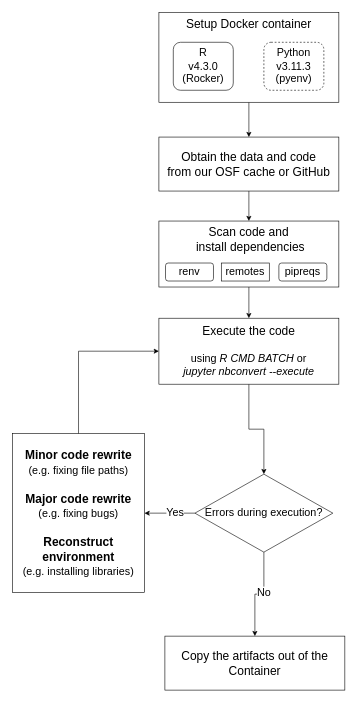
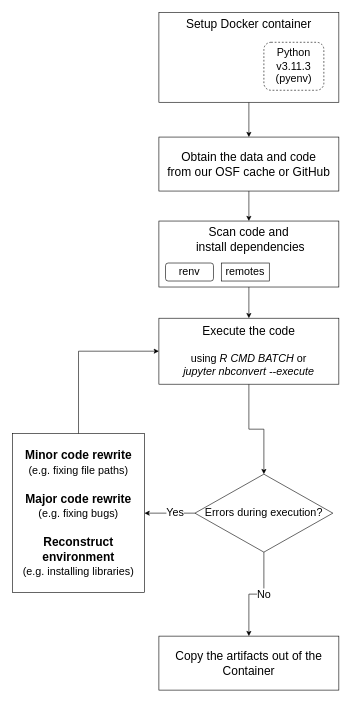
  <mxCell id="0" />
  <mxCell id="1" parent="0" />
  <mxCell id="2" value="" style="edgeStyle=orthogonalEdgeStyle;rounded=0;orthogonalLoop=1;jettySize=auto;html=1;" parent="1" source="23" target="6" edge="1"><mxGeometry relative="1" as="geometry" /></mxCell>
  <mxCell id="3" style="edgeStyle=orthogonalEdgeStyle;rounded=0;orthogonalLoop=1;jettySize=auto;html=1;exitX=0.5;exitY=1;exitDx=0;exitDy=0;" parent="1" source="17" target="8" edge="1"><mxGeometry relative="1" as="geometry" /></mxCell>
  <mxCell id="4" style="edgeStyle=orthogonalEdgeStyle;rounded=0;orthogonalLoop=1;jettySize=auto;html=1;entryX=0;entryY=0.5;entryDx=0;entryDy=0;exitX=0.5;exitY=0;exitDx=0;exitDy=0;" parent="1" source="15" target="8" edge="1"><mxGeometry relative="1" as="geometry"><mxPoint x="271" y="520" as="sourcePoint" /></mxGeometry></mxCell>
  <mxCell id="5" style="edgeStyle=orthogonalEdgeStyle;rounded=0;orthogonalLoop=1;jettySize=auto;html=1;exitX=0.5;exitY=1;exitDx=0;exitDy=0;" parent="1" source="6" target="17" edge="1"><mxGeometry relative="1" as="geometry" /></mxCell>
  <mxCell id="6" value="Obtain the data and code&lt;br style=&quot;font-size: 20px;&quot;&gt;from our OSF cache or GitHub" style="rounded=0;whiteSpace=wrap;html=1;fontSize=20;" parent="1" vertex="1"><mxGeometry x="264" y="228" width="300" height="90" as="geometry" /></mxCell>
  <mxCell id="7" style="edgeStyle=orthogonalEdgeStyle;rounded=0;orthogonalLoop=1;jettySize=auto;html=1;exitX=0.5;exitY=1;exitDx=0;exitDy=0;entryX=0.5;entryY=0;entryDx=0;entryDy=0;" parent="1" source="8" target="13" edge="1"><mxGeometry relative="1" as="geometry" /></mxCell>
  <mxCell id="8" value="&lt;div style=&quot;font-size: 20px;&quot;&gt;Execute the code&lt;br&gt;&lt;/div&gt;&lt;div style=&quot;font-size: 20px;&quot;&gt;&lt;br&gt;&lt;/div&gt;&lt;div style=&quot;font-size: 18px;&quot;&gt;&lt;div style=&quot;&quot;&gt;using &lt;i style=&quot;&quot;&gt;R CMD BATCH&lt;/i&gt; or&lt;/div&gt;&lt;div style=&quot;&quot;&gt;&lt;i style=&quot;&quot;&gt;jupyter nbconvert --execute&lt;/i&gt;&lt;/div&gt;&lt;/div&gt;" style="rounded=0;whiteSpace=wrap;html=1;verticalAlign=middle;fontSize=20;" parent="1" vertex="1"><mxGeometry x="264" y="530" width="300" height="110" as="geometry" /></mxCell>
  <mxCell id="9" style="edgeStyle=orthogonalEdgeStyle;rounded=0;orthogonalLoop=1;jettySize=auto;html=1;entryX=1;entryY=0.5;entryDx=0;entryDy=0;" parent="1" source="13" target="15" edge="1"><mxGeometry relative="1" as="geometry"><mxPoint x="296" y="650" as="targetPoint" /></mxGeometry></mxCell>
  <mxCell id="10" value="Yes" style="edgeLabel;html=1;align=center;verticalAlign=middle;resizable=0;points=[];fontSize=18;" parent="9" vertex="1" connectable="0"><mxGeometry x="-0.103" relative="1" as="geometry"><mxPoint x="4" y="-2" as="offset" /></mxGeometry></mxCell>
  <mxCell id="11" style="edgeStyle=orthogonalEdgeStyle;rounded=0;orthogonalLoop=1;jettySize=auto;html=1;" parent="1" source="13" target="14" edge="1"><mxGeometry relative="1" as="geometry" /></mxCell>
  <mxCell id="12" value="No" style="edgeLabel;html=1;align=center;verticalAlign=middle;resizable=0;points=[];fontSize=18;" parent="11" vertex="1" connectable="0"><mxGeometry x="-0.32" y="2" relative="1" as="geometry"><mxPoint x="-3" y="14" as="offset" /></mxGeometry></mxCell>
  <mxCell id="13" value="Errors during execution?" style="rhombus;whiteSpace=wrap;html=1;fontSize=18;" parent="1" vertex="1"><mxGeometry x="324" y="790" width="230" height="130" as="geometry" /></mxCell>
- <mxCell id="14" value="Copy the artifacts out of the Container" style="rounded=0;whiteSpace=wrap;html=1;fontSize=20;" parent="1" vertex="1"><mxGeometry x="274" y="1060" width="300" height="90" as="geometry" /></mxCell>
+ <mxCell id="14" value="Copy the artifacts out of the Container" style="rounded=0;whiteSpace=wrap;html=1;fontSize=20;" parent="1" vertex="1"><mxGeometry x="264" y="1060" width="300" height="90" as="geometry" /></mxCell>
  <mxCell id="15" value="&lt;b style=&quot;font-size: 20px;&quot;&gt;Minor code rewrite &lt;/b&gt;&lt;br style=&quot;font-size: 20px;&quot;&gt;&lt;font style=&quot;font-size: 18px;&quot;&gt;(e.g. fixing file paths)&lt;/font&gt;&lt;br style=&quot;font-size: 20px;&quot;&gt;&lt;br style=&quot;font-size: 20px;&quot;&gt;&lt;b style=&quot;font-size: 20px;&quot;&gt;Major code rewrite&lt;/b&gt;&lt;br style=&quot;font-size: 20px;&quot;&gt;&lt;font style=&quot;font-size: 18px;&quot;&gt;(e.g. fixing bugs)&lt;/font&gt;&lt;br style=&quot;font-size: 20px;&quot;&gt;&lt;br style=&quot;font-size: 20px;&quot;&gt;&lt;b style=&quot;font-size: 20px;&quot;&gt;Reconstruct environment&lt;/b&gt;&lt;br style=&quot;font-size: 20px;&quot;&gt;&lt;font style=&quot;font-size: 18px;&quot;&gt;(e.g. installing libraries)&lt;/font&gt;" style="rounded=0;whiteSpace=wrap;html=1;align=center;fontSize=20;" parent="1" vertex="1"><mxGeometry x="20" y="722.5" width="220" height="265" as="geometry" /></mxCell>
  <mxCell id="16" value="" style="group" vertex="1" connectable="0" parent="1"><mxGeometry x="264" y="368" width="300" height="110" as="geometry" /></mxCell>
  <mxCell id="17" value="&lt;div style=&quot;font-size: 20px;&quot;&gt;Scan code and&lt;/div&gt;&lt;div style=&quot;font-size: 20px;&quot;&gt;&amp;nbsp;install dependencies&lt;/div&gt;" style="rounded=0;whiteSpace=wrap;html=1;verticalAlign=top;fontSize=20;" parent="16" vertex="1"><mxGeometry width="300" height="110" as="geometry" /></mxCell>
  <mxCell id="18" value="renv" style="rounded=1;whiteSpace=wrap;html=1;fontSize=18;" parent="16" vertex="1"><mxGeometry x="11" y="70" width="80" height="30" as="geometry" /></mxCell>
  <mxCell id="19" value="remotes" style="whiteSpace=wrap;html=1;fontSize=18;rounded=0;" parent="16" vertex="1"><mxGeometry x="104" y="70" width="80" height="30" as="geometry" /></mxCell>
- <mxCell id="20" value="pipreqs" style="rounded=1;whiteSpace=wrap;html=1;fontSize=18;" parent="16" vertex="1"><mxGeometry x="200" y="70" width="80" height="30" as="geometry" /></mxCell>
  <mxCell id="21" style="edgeStyle=orthogonalEdgeStyle;rounded=0;orthogonalLoop=1;jettySize=auto;html=1;exitX=0.5;exitY=1;exitDx=0;exitDy=0;" edge="1" parent="16" source="19" target="19"><mxGeometry relative="1" as="geometry" /></mxCell>
  <mxCell id="22" value="" style="group" vertex="1" connectable="0" parent="1"><mxGeometry x="264" y="20" width="300" height="150" as="geometry" /></mxCell>
  <mxCell id="23" value="Setup Docker container" style="rounded=0;whiteSpace=wrap;html=1;verticalAlign=top;fontSize=20;" parent="22" vertex="1"><mxGeometry width="300" height="150" as="geometry" /></mxCell>
- <mxCell id="24" value="R &lt;br style=&quot;font-size: 18px;&quot;&gt;v4.3.0&lt;br style=&quot;font-size: 18px;&quot;&gt;(Rocker)" style="rounded=1;whiteSpace=wrap;html=1;fontSize=18;" parent="22" vertex="1"><mxGeometry x="24" y="50" width="100" height="80" as="geometry" /></mxCell>
  <mxCell id="25" value="Python&lt;br style=&quot;font-size: 18px;&quot;&gt;v3.11.3&lt;br style=&quot;font-size: 18px;&quot;&gt;(pyenv)" style="rounded=1;whiteSpace=wrap;html=1;verticalAlign=middle;fontSize=18;dashed=1;" parent="22" vertex="1"><mxGeometry x="175" y="50" width="100" height="80" as="geometry" /></mxCell>
